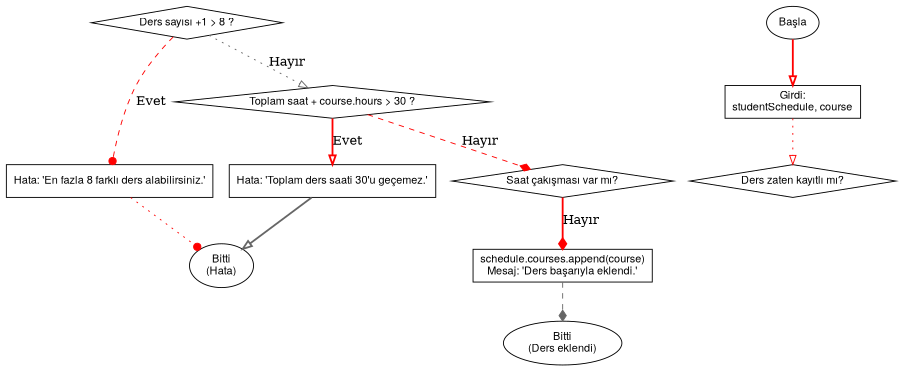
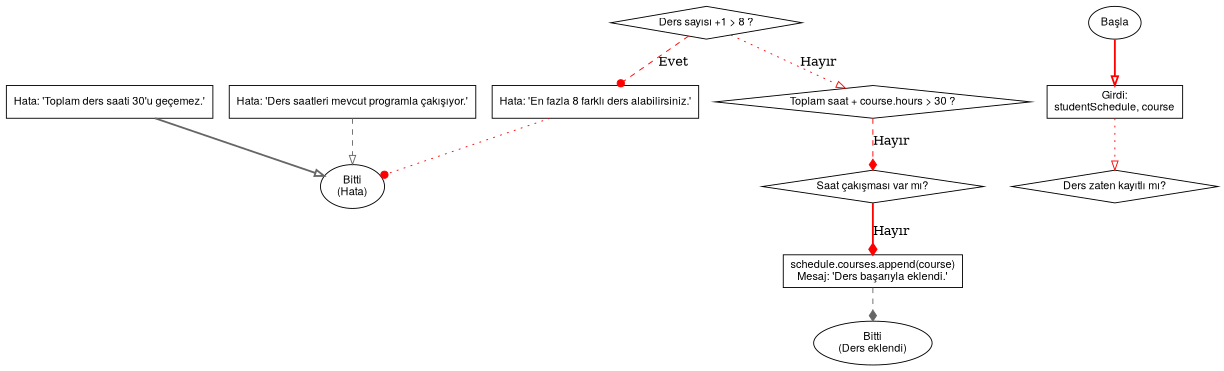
  digraph {
    rankdir=TB
    node [fontname="Helvetica, Arial" fontsize=12 shape=rectangle]
    edge [arrowhead=onormal color=red style=bold]
    n1 [label="Hata: 'En fazla 8 farklı ders alabilirsiniz.'"]
    n2 [label="Hata: 'Toplam ders saati 30'u geçemez.'"]
+   n3 [label="Hata: 'Ders saatleri mevcut programla çakışıyor.'"]
    n4 [label="Bitti\n(Hata)" shape=oval]
    n5 [label="Başla" shape=oval]
    n6 [label="Girdi:\nstudentSchedule, course"]
    n7 [label="Ders zaten kayıtlı mı?" shape=diamond]
    n8 [label="Bitti\n(Ders eklendi)" shape=oval]
    n9 [label="Ders sayısı +1 > 8 ?" shape=diamond]
    n10 [label="Toplam saat + course.hours > 30 ?" shape=diamond]
    n11 [label="Saat çakışması var mı?" shape=diamond]
    n12 [label="schedule.courses.append(course)\nMesaj: 'Ders başarıyla eklendi.'"]
    subgraph sub_1 {
      rank=same
      n1
      n2
+     n3
    }
    n1 -> n4 [arrowhead=dot style=dotted]
    n2 -> n4 [color=gray40]
+   n3 -> n4 [color=gray40 style=dashed]
    n5 -> n6
    n6 -> n7 [style=dotted]
    n9 -> n1 [arrowhead=dot label=Evet style=dashed]
-   n9 -> n10 [color=gray40 label="Hayır" style=dotted]
-   n10 -> n2 [label=Evet]
+   n9 -> n10 [label="Hayır" style=dotted]
    n10 -> n11 [arrowhead=diamond label="Hayır" style=dashed]
    n11 -> n12 [arrowhead=diamond label="Hayır"]
    n12 -> n8 [arrowhead=diamond color=gray40 style=dashed]
  }
